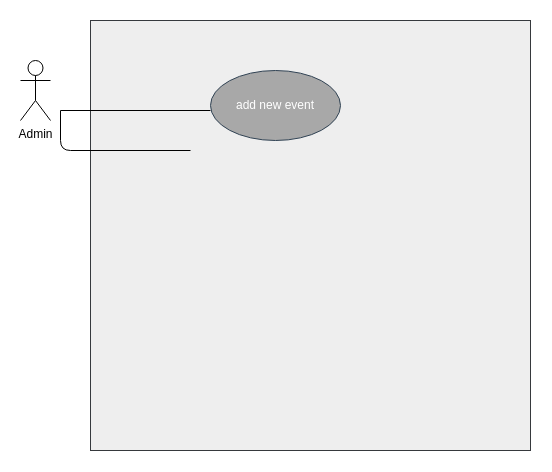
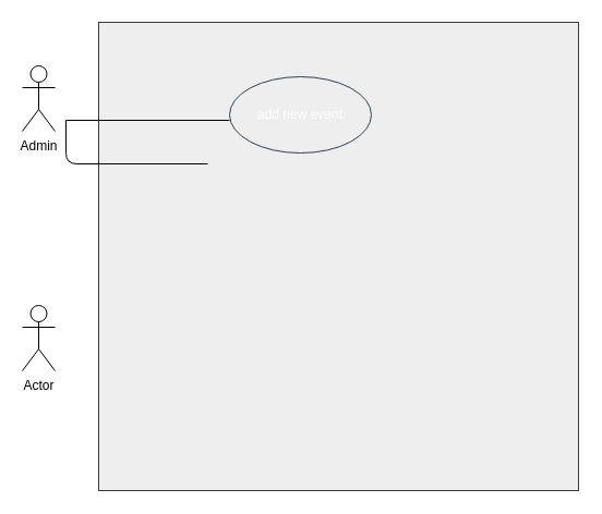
  <mxCell id="0" />
  <mxCell id="1" parent="0" />
  <mxCell id="2" value="" style="rounded=0;whiteSpace=wrap;html=1;fillColor=#eeeeee;strokeColor=#36393d;" vertex="1" parent="1"><mxGeometry x="90" y="20" width="440" height="430" as="geometry" /></mxCell>
  <mxCell id="3" value="Admin" style="shape=umlActor;verticalLabelPosition=bottom;labelBackgroundColor=#ffffff;verticalAlign=top;html=1;outlineConnect=0;" vertex="1" parent="1"><mxGeometry x="20" y="60" width="30" height="60" as="geometry" /></mxCell>
+ <mxCell id="4" value="Actor" style="shape=umlActor;verticalLabelPosition=bottom;labelBackgroundColor=#ffffff;verticalAlign=top;html=1;outlineConnect=0;" vertex="1" parent="1"><mxGeometry x="20" y="280" width="30" height="60" as="geometry" /></mxCell>
  <mxCell id="5" value="" style="endArrow=none;html=1;" edge="1" parent="1"><mxGeometry width="50" height="50" relative="1" as="geometry"><mxPoint x="60" y="110" as="sourcePoint" /><mxPoint x="210" y="110" as="targetPoint" /></mxGeometry></mxCell>
  <mxCell id="6" value="" style="endArrow=none;html=1;" edge="1" parent="1"><mxGeometry width="50" height="50" relative="1" as="geometry"><mxPoint x="60" y="110" as="sourcePoint" /><mxPoint x="190" y="150" as="targetPoint" /><Array as="points"><mxPoint x="60" y="150" /></Array></mxGeometry></mxCell>
- <mxCell id="7" value="add new event" style="ellipse;whiteSpace=wrap;html=1;fillColor=#A8A8A8;strokeColor=#314354;fontColor=#ffffff;" vertex="1" parent="1"><mxGeometry x="210" y="70" width="130" height="70" as="geometry" /></mxCell>
+ <mxCell id="7" value="add new event" style="ellipse;whiteSpace=wrap;html=1;fillColor=#eeeeee;strokeColor=#314354;fontColor=#ffffff;" vertex="1" parent="1"><mxGeometry x="210" y="70" width="130" height="70" as="geometry" /></mxCell>
